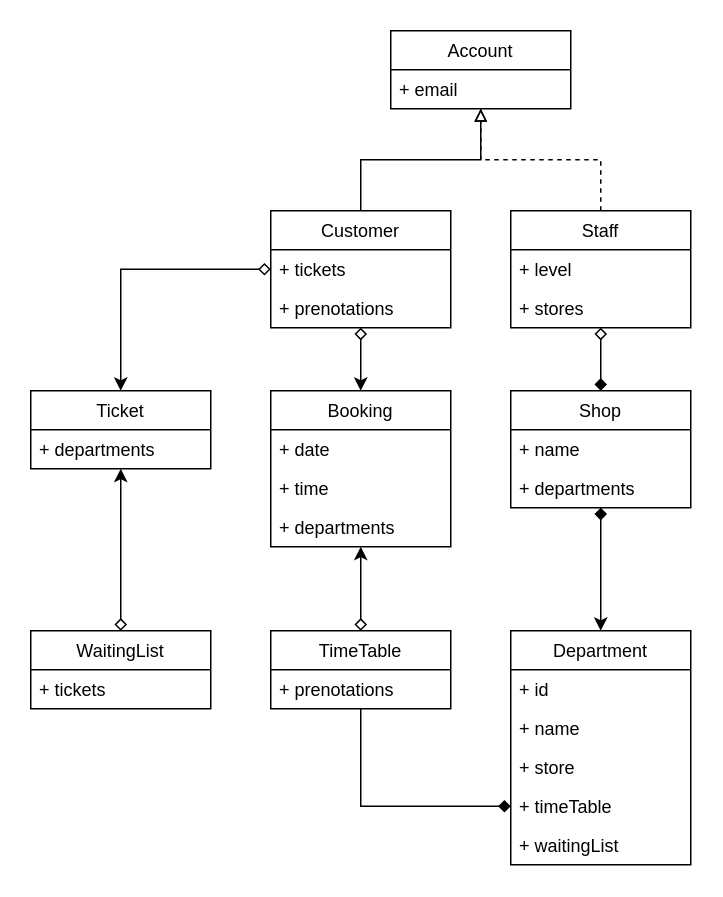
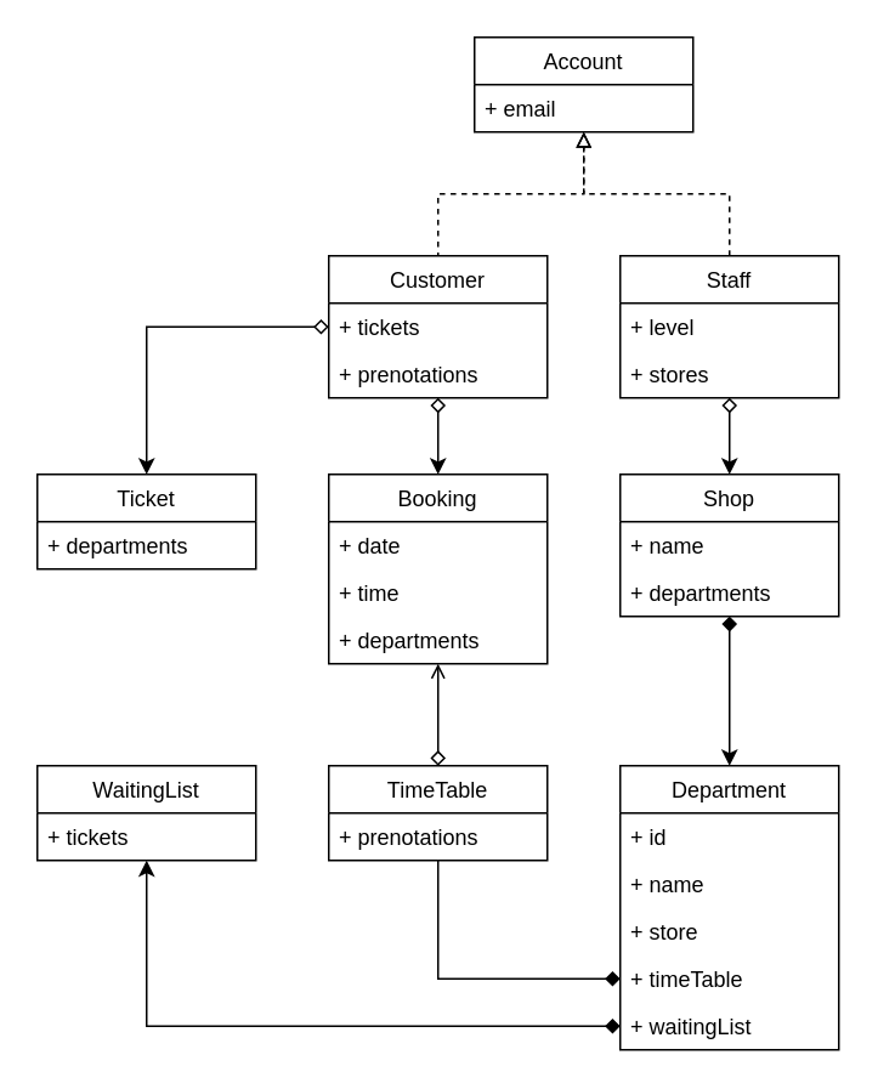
  <mxCell id="0" />
  <mxCell id="1" parent="0" />
  <mxCell id="2" value="Shop" style="swimlane;fontStyle=0;childLayout=stackLayout;horizontal=1;startSize=26;fillColor=none;horizontalStack=0;resizeParent=1;resizeParentMax=0;resizeLast=0;collapsible=1;marginBottom=0;" parent="1" vertex="1"><mxGeometry x="340" y="260" width="120" height="78" as="geometry" /></mxCell>
  <mxCell id="3" value="+ name" style="text;strokeColor=none;fillColor=none;align=left;verticalAlign=top;spacingLeft=4;spacingRight=4;overflow=hidden;rotatable=0;points=[[0,0.5],[1,0.5]];portConstraint=eastwest;" parent="2" vertex="1"><mxGeometry y="26" width="120" height="26" as="geometry" /></mxCell>
  <mxCell id="4" value="+ departments" style="text;strokeColor=none;fillColor=none;align=left;verticalAlign=top;spacingLeft=4;spacingRight=4;overflow=hidden;rotatable=0;points=[[0,0.5],[1,0.5]];portConstraint=eastwest;" parent="2" vertex="1"><mxGeometry y="52" width="120" height="26" as="geometry" /></mxCell>
  <mxCell id="5" style="edgeStyle=elbowEdgeStyle;rounded=0;orthogonalLoop=1;jettySize=auto;html=1;endArrow=block;endFill=0;startArrow=none;startFill=0;elbow=vertical;dashed=1;" parent="1" source="6" target="13" edge="1"><mxGeometry relative="1" as="geometry" /></mxCell>
  <mxCell id="6" value="Staff" style="swimlane;fontStyle=0;childLayout=stackLayout;horizontal=1;startSize=26;fillColor=none;horizontalStack=0;resizeParent=1;resizeParentMax=0;resizeLast=0;collapsible=1;marginBottom=0;" parent="1" vertex="1"><mxGeometry x="340" y="140" width="120" height="78" as="geometry" /></mxCell>
  <mxCell id="7" value="+ level" style="text;strokeColor=none;fillColor=none;align=left;verticalAlign=top;spacingLeft=4;spacingRight=4;overflow=hidden;rotatable=0;points=[[0,0.5],[1,0.5]];portConstraint=eastwest;" parent="6" vertex="1"><mxGeometry y="26" width="120" height="26" as="geometry" /></mxCell>
  <mxCell id="8" value="+ stores" style="text;strokeColor=none;fillColor=none;align=left;verticalAlign=top;spacingLeft=4;spacingRight=4;overflow=hidden;rotatable=0;points=[[0,0.5],[1,0.5]];portConstraint=eastwest;" parent="6" vertex="1"><mxGeometry y="52" width="120" height="26" as="geometry" /></mxCell>
  <mxCell id="9" value="Customer" style="swimlane;fontStyle=0;childLayout=stackLayout;horizontal=1;startSize=26;fillColor=none;horizontalStack=0;resizeParent=1;resizeParentMax=0;resizeLast=0;collapsible=1;marginBottom=0;" parent="1" vertex="1"><mxGeometry x="180" y="140" width="120" height="78" as="geometry" /></mxCell>
  <mxCell id="10" value="+ tickets" style="text;strokeColor=none;fillColor=none;align=left;verticalAlign=top;spacingLeft=4;spacingRight=4;overflow=hidden;rotatable=0;points=[[0,0.5],[1,0.5]];portConstraint=eastwest;" parent="9" vertex="1"><mxGeometry y="26" width="120" height="26" as="geometry" /></mxCell>
  <mxCell id="11" value="+ prenotations" style="text;strokeColor=none;fillColor=none;align=left;verticalAlign=top;spacingLeft=4;spacingRight=4;overflow=hidden;rotatable=0;points=[[0,0.5],[1,0.5]];portConstraint=eastwest;" parent="9" vertex="1"><mxGeometry y="52" width="120" height="26" as="geometry" /></mxCell>
- <mxCell id="12" style="edgeStyle=elbowEdgeStyle;rounded=0;orthogonalLoop=1;jettySize=auto;html=1;endArrow=none;endFill=0;startArrow=block;startFill=0;elbow=vertical;" parent="1" source="13" target="9" edge="1"><mxGeometry relative="1" as="geometry" /></mxCell>
+ <mxCell id="12" style="edgeStyle=elbowEdgeStyle;rounded=0;orthogonalLoop=1;jettySize=auto;html=1;endArrow=none;endFill=0;startArrow=block;startFill=0;elbow=vertical;dashed=1;" parent="1" source="13" target="9" edge="1"><mxGeometry relative="1" as="geometry" /></mxCell>
  <mxCell id="13" value="Account" style="swimlane;fontStyle=0;childLayout=stackLayout;horizontal=1;startSize=26;fillColor=none;horizontalStack=0;resizeParent=1;resizeParentMax=0;resizeLast=0;collapsible=1;marginBottom=0;" parent="1" vertex="1"><mxGeometry x="260" y="20" width="120" height="52" as="geometry" /></mxCell>
  <mxCell id="14" value="+ email" style="text;strokeColor=none;fillColor=none;align=left;verticalAlign=top;spacingLeft=4;spacingRight=4;overflow=hidden;rotatable=0;points=[[0,0.5],[1,0.5]];portConstraint=eastwest;" parent="13" vertex="1"><mxGeometry y="26" width="120" height="26" as="geometry" /></mxCell>
  <mxCell id="15" value="Ticket" style="swimlane;fontStyle=0;childLayout=stackLayout;horizontal=1;startSize=26;fillColor=none;horizontalStack=0;resizeParent=1;resizeParentMax=0;resizeLast=0;collapsible=1;marginBottom=0;" parent="1" vertex="1"><mxGeometry x="20" y="260" width="120" height="52" as="geometry" /></mxCell>
  <mxCell id="16" value="+ departments" style="text;strokeColor=none;fillColor=none;align=left;verticalAlign=top;spacingLeft=4;spacingRight=4;overflow=hidden;rotatable=0;points=[[0,0.5],[1,0.5]];portConstraint=eastwest;" parent="15" vertex="1"><mxGeometry y="26" width="120" height="26" as="geometry" /></mxCell>
  <mxCell id="17" value="Booking" style="swimlane;fontStyle=0;childLayout=stackLayout;horizontal=1;startSize=26;fillColor=none;horizontalStack=0;resizeParent=1;resizeParentMax=0;resizeLast=0;collapsible=1;marginBottom=0;" parent="1" vertex="1"><mxGeometry x="180" y="260" width="120" height="104" as="geometry" /></mxCell>
  <mxCell id="18" value="+ date" style="text;strokeColor=none;fillColor=none;align=left;verticalAlign=top;spacingLeft=4;spacingRight=4;overflow=hidden;rotatable=0;points=[[0,0.5],[1,0.5]];portConstraint=eastwest;" parent="17" vertex="1"><mxGeometry y="26" width="120" height="26" as="geometry" /></mxCell>
  <mxCell id="19" value="+ time" style="text;strokeColor=none;fillColor=none;align=left;verticalAlign=top;spacingLeft=4;spacingRight=4;overflow=hidden;rotatable=0;points=[[0,0.5],[1,0.5]];portConstraint=eastwest;" parent="17" vertex="1"><mxGeometry y="52" width="120" height="26" as="geometry" /></mxCell>
  <mxCell id="20" value="+ departments" style="text;strokeColor=none;fillColor=none;align=left;verticalAlign=top;spacingLeft=4;spacingRight=4;overflow=hidden;rotatable=0;points=[[0,0.5],[1,0.5]];portConstraint=eastwest;" parent="17" vertex="1"><mxGeometry y="78" width="120" height="26" as="geometry" /></mxCell>
  <mxCell id="21" value="Department" style="swimlane;fontStyle=0;childLayout=stackLayout;horizontal=1;startSize=26;fillColor=none;horizontalStack=0;resizeParent=1;resizeParentMax=0;resizeLast=0;collapsible=1;marginBottom=0;" parent="1" vertex="1"><mxGeometry x="340" y="420" width="120" height="156" as="geometry" /></mxCell>
  <mxCell id="22" value="+ id" style="text;strokeColor=none;fillColor=none;align=left;verticalAlign=top;spacingLeft=4;spacingRight=4;overflow=hidden;rotatable=0;points=[[0,0.5],[1,0.5]];portConstraint=eastwest;" parent="21" vertex="1"><mxGeometry y="26" width="120" height="26" as="geometry" /></mxCell>
  <mxCell id="23" value="+ name" style="text;strokeColor=none;fillColor=none;align=left;verticalAlign=top;spacingLeft=4;spacingRight=4;overflow=hidden;rotatable=0;points=[[0,0.5],[1,0.5]];portConstraint=eastwest;" parent="21" vertex="1"><mxGeometry y="52" width="120" height="26" as="geometry" /></mxCell>
  <mxCell id="24" value="+ store" style="text;strokeColor=none;fillColor=none;align=left;verticalAlign=top;spacingLeft=4;spacingRight=4;overflow=hidden;rotatable=0;points=[[0,0.5],[1,0.5]];portConstraint=eastwest;" parent="21" vertex="1"><mxGeometry y="78" width="120" height="26" as="geometry" /></mxCell>
  <mxCell id="25" value="+ timeTable" style="text;strokeColor=none;fillColor=none;align=left;verticalAlign=top;spacingLeft=4;spacingRight=4;overflow=hidden;rotatable=0;points=[[0,0.5],[1,0.5]];portConstraint=eastwest;" parent="21" vertex="1"><mxGeometry y="104" width="120" height="26" as="geometry" /></mxCell>
  <mxCell id="26" value="+ waitingList" style="text;strokeColor=none;fillColor=none;align=left;verticalAlign=top;spacingLeft=4;spacingRight=4;overflow=hidden;rotatable=0;points=[[0,0.5],[1,0.5]];portConstraint=eastwest;" parent="21" vertex="1"><mxGeometry y="130" width="120" height="26" as="geometry" /></mxCell>
- <mxCell id="27" style="edgeStyle=elbowEdgeStyle;rounded=0;orthogonalLoop=1;jettySize=auto;html=1;startArrow=diamond;startFill=0;endArrow=classic;endFill=1;" parent="1" source="28" target="15" edge="1"><mxGeometry relative="1" as="geometry" /></mxCell>
  <mxCell id="28" value="WaitingList" style="swimlane;fontStyle=0;childLayout=stackLayout;horizontal=1;startSize=26;fillColor=none;horizontalStack=0;resizeParent=1;resizeParentMax=0;resizeLast=0;collapsible=1;marginBottom=0;" parent="1" vertex="1"><mxGeometry x="20" y="420" width="120" height="52" as="geometry" /></mxCell>
  <mxCell id="29" value="+ tickets" style="text;strokeColor=none;fillColor=none;align=left;verticalAlign=top;spacingLeft=4;spacingRight=4;overflow=hidden;rotatable=0;points=[[0,0.5],[1,0.5]];portConstraint=eastwest;" parent="28" vertex="1"><mxGeometry y="26" width="120" height="26" as="geometry" /></mxCell>
- <mxCell id="30" style="edgeStyle=elbowEdgeStyle;rounded=0;orthogonalLoop=1;jettySize=auto;html=1;startArrow=diamond;startFill=0;endArrow=classic;endFill=1;" parent="1" source="31" target="17" edge="1"><mxGeometry relative="1" as="geometry" /></mxCell>
+ <mxCell id="30" style="edgeStyle=elbowEdgeStyle;rounded=0;orthogonalLoop=1;jettySize=auto;html=1;startArrow=diamond;startFill=0;endArrow=open;endFill=1;" parent="1" source="31" target="17" edge="1"><mxGeometry relative="1" as="geometry" /></mxCell>
  <mxCell id="31" value="TimeTable" style="swimlane;fontStyle=0;childLayout=stackLayout;horizontal=1;startSize=26;fillColor=none;horizontalStack=0;resizeParent=1;resizeParentMax=0;resizeLast=0;collapsible=1;marginBottom=0;" parent="1" vertex="1"><mxGeometry x="180" y="420" width="120" height="52" as="geometry" /></mxCell>
  <mxCell id="32" value="+ prenotations" style="text;strokeColor=none;fillColor=none;align=left;verticalAlign=top;spacingLeft=4;spacingRight=4;overflow=hidden;rotatable=0;points=[[0,0.5],[1,0.5]];portConstraint=eastwest;" parent="31" vertex="1"><mxGeometry y="26" width="120" height="26" as="geometry" /></mxCell>
  <mxCell id="33" style="edgeStyle=elbowEdgeStyle;rounded=0;orthogonalLoop=1;jettySize=auto;html=1;startArrow=diamond;startFill=0;endArrow=classic;endFill=1;" parent="1" source="10" target="15" edge="1"><mxGeometry relative="1" as="geometry"><Array as="points"><mxPoint x="80" y="240" /></Array></mxGeometry></mxCell>
  <mxCell id="34" style="edgeStyle=elbowEdgeStyle;rounded=0;orthogonalLoop=1;jettySize=auto;html=1;startArrow=diamond;startFill=0;endArrow=classic;endFill=1;" parent="1" source="11" target="17" edge="1"><mxGeometry relative="1" as="geometry" /></mxCell>
- <mxCell id="35" style="edgeStyle=elbowEdgeStyle;rounded=0;orthogonalLoop=1;jettySize=auto;html=1;startArrow=diamond;startFill=0;endArrow=diamond;endFill=1;" parent="1" source="8" target="2" edge="1"><mxGeometry relative="1" as="geometry" /></mxCell>
+ <mxCell id="35" style="edgeStyle=elbowEdgeStyle;rounded=0;orthogonalLoop=1;jettySize=auto;html=1;startArrow=diamond;startFill=0;endArrow=classic;endFill=1;" parent="1" source="8" target="2" edge="1"><mxGeometry relative="1" as="geometry" /></mxCell>
  <mxCell id="36" style="edgeStyle=elbowEdgeStyle;rounded=0;orthogonalLoop=1;jettySize=auto;html=1;startArrow=diamond;startFill=1;endArrow=classic;endFill=1;" parent="1" source="4" target="21" edge="1"><mxGeometry relative="1" as="geometry" /></mxCell>
  <mxCell id="37" style="edgeStyle=elbowEdgeStyle;rounded=0;orthogonalLoop=1;jettySize=auto;html=1;startArrow=diamond;startFill=1;endArrow=none;endFill=1;" parent="1" source="25" target="31" edge="1"><mxGeometry relative="1" as="geometry"><Array as="points"><mxPoint x="240" y="510" /></Array></mxGeometry></mxCell>
+ <mxCell id="38" style="edgeStyle=elbowEdgeStyle;rounded=0;orthogonalLoop=1;jettySize=auto;html=1;startArrow=diamond;startFill=1;endArrow=classic;endFill=1;" parent="1" source="26" target="28" edge="1"><mxGeometry relative="1" as="geometry"><Array as="points"><mxPoint x="80" y="510" /></Array></mxGeometry></mxCell>
